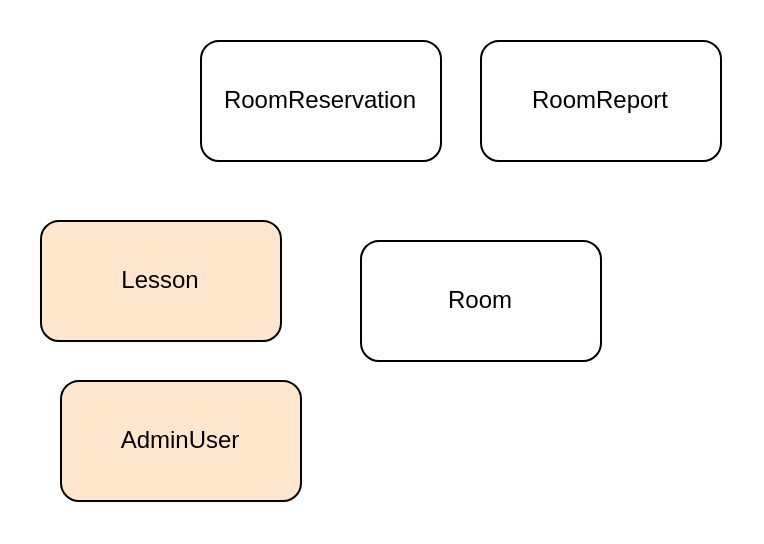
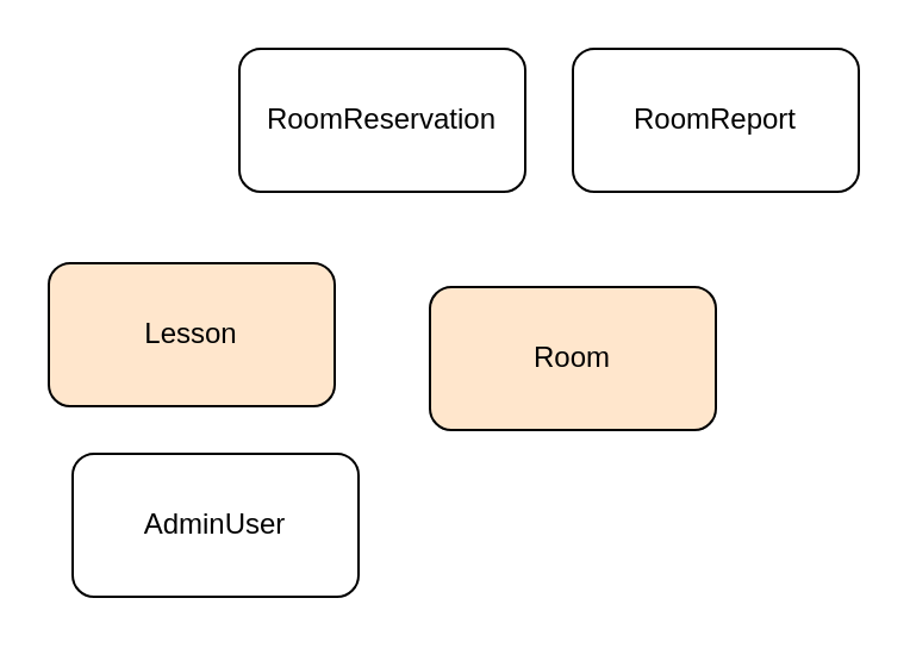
  <mxCell id="0" />
  <mxCell id="1" parent="0" />
  <mxCell id="2" value="Lesson" style="rounded=1;whiteSpace=wrap;html=1;fillColor=#ffe6cc;" vertex="1" parent="1"><mxGeometry x="20" y="110" width="120" height="60" as="geometry" /></mxCell>
- <mxCell id="3" value="Room" style="rounded=1;whiteSpace=wrap;html=1;" vertex="1" parent="1"><mxGeometry x="180" y="120" width="120" height="60" as="geometry" /></mxCell>
+ <mxCell id="3" value="Room" style="rounded=1;whiteSpace=wrap;html=1;fillColor=#ffe6cc;" vertex="1" parent="1"><mxGeometry x="180" y="120" width="120" height="60" as="geometry" /></mxCell>
  <mxCell id="4" value="RoomReport" style="rounded=1;whiteSpace=wrap;html=1;" vertex="1" parent="1"><mxGeometry x="240" y="20" width="120" height="60" as="geometry" /></mxCell>
  <mxCell id="5" value="RoomReservation" style="rounded=1;whiteSpace=wrap;html=1;" vertex="1" parent="1"><mxGeometry x="100" y="20" width="120" height="60" as="geometry" /></mxCell>
- <mxCell id="6" value="AdminUser" style="rounded=1;whiteSpace=wrap;html=1;fillColor=#ffe6cc;" vertex="1" parent="1"><mxGeometry x="30" y="190" width="120" height="60" as="geometry" /></mxCell>
+ <mxCell id="6" value="AdminUser" style="rounded=1;whiteSpace=wrap;html=1;" vertex="1" parent="1"><mxGeometry x="30" y="190" width="120" height="60" as="geometry" /></mxCell>
